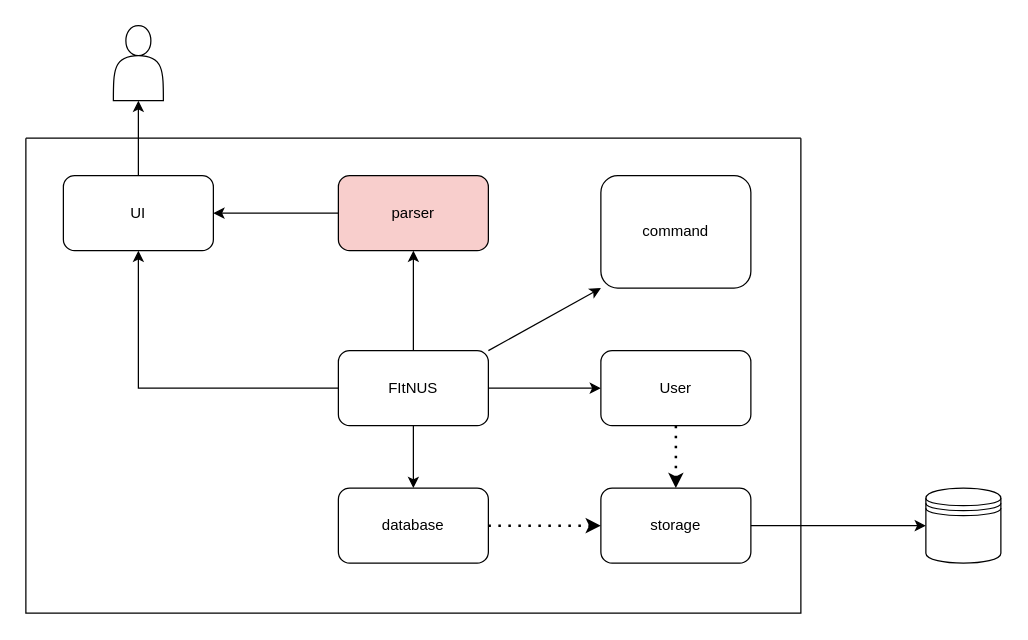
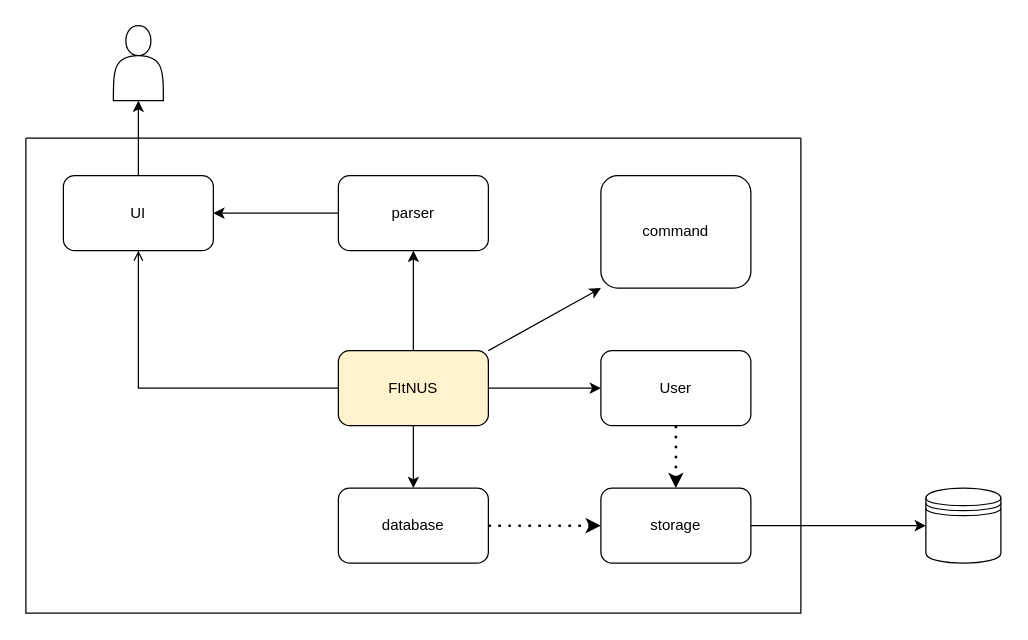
  <mxCell id="0" />
  <mxCell id="1" parent="0" />
  <mxCell id="2" value="" style="swimlane;startSize=0;" vertex="1" parent="1"><mxGeometry x="20" y="110" width="620" height="380" as="geometry" /></mxCell>
  <mxCell id="3" value="UI" style="rounded=1;whiteSpace=wrap;html=1;" vertex="1" parent="2"><mxGeometry x="30" y="30" width="120" height="60" as="geometry" /></mxCell>
  <mxCell id="4" value="database" style="rounded=1;whiteSpace=wrap;html=1;" vertex="1" parent="2"><mxGeometry x="250" y="280" width="120" height="60" as="geometry" /></mxCell>
  <mxCell id="5" style="edgeStyle=orthogonalEdgeStyle;rounded=0;orthogonalLoop=1;jettySize=auto;html=1;entryX=1;entryY=0.5;entryDx=0;entryDy=0;" edge="1" parent="2" source="6" target="3"><mxGeometry relative="1" as="geometry" /></mxCell>
- <mxCell id="6" value="parser" style="rounded=1;whiteSpace=wrap;html=1;fillColor=#f8cecc;" vertex="1" parent="2"><mxGeometry x="250" y="30" width="120" height="60" as="geometry" /></mxCell>
- <mxCell id="7" style="edgeStyle=orthogonalEdgeStyle;rounded=0;orthogonalLoop=1;jettySize=auto;html=1;entryX=0.5;entryY=1;entryDx=0;entryDy=0;" edge="1" parent="2" source="12" target="3"><mxGeometry relative="1" as="geometry" /></mxCell>
+ <mxCell id="6" value="parser" style="rounded=1;whiteSpace=wrap;html=1;" vertex="1" parent="2"><mxGeometry x="250" y="30" width="120" height="60" as="geometry" /></mxCell>
+ <mxCell id="7" style="edgeStyle=orthogonalEdgeStyle;rounded=0;orthogonalLoop=1;jettySize=auto;html=1;entryX=0.5;entryY=1;entryDx=0;entryDy=0;endArrow=open;" edge="1" parent="2" source="12" target="3"><mxGeometry relative="1" as="geometry" /></mxCell>
  <mxCell id="8" style="edgeStyle=orthogonalEdgeStyle;rounded=0;orthogonalLoop=1;jettySize=auto;html=1;entryX=0.5;entryY=1;entryDx=0;entryDy=0;" edge="1" parent="2" source="12" target="6"><mxGeometry relative="1" as="geometry"><Array as="points"><mxPoint x="310" y="120" /><mxPoint x="310" y="120" /></Array></mxGeometry></mxCell>
  <mxCell id="9" style="edgeStyle=none;rounded=0;orthogonalLoop=1;jettySize=auto;html=1;exitX=0.5;exitY=1;exitDx=0;exitDy=0;entryX=0.5;entryY=0;entryDx=0;entryDy=0;" edge="1" parent="2" source="12" target="4"><mxGeometry relative="1" as="geometry" /></mxCell>
  <mxCell id="10" style="edgeStyle=none;rounded=0;orthogonalLoop=1;jettySize=auto;html=1;exitX=1;exitY=0;exitDx=0;exitDy=0;entryX=0;entryY=1;entryDx=0;entryDy=0;" edge="1" parent="2" source="12" target="16"><mxGeometry relative="1" as="geometry" /></mxCell>
  <mxCell id="11" style="edgeStyle=none;rounded=0;orthogonalLoop=1;jettySize=auto;html=1;exitX=1;exitY=0.5;exitDx=0;exitDy=0;entryX=0;entryY=0.5;entryDx=0;entryDy=0;" edge="1" parent="2" source="12" target="18"><mxGeometry relative="1" as="geometry" /></mxCell>
- <mxCell id="12" value="FItNUS" style="rounded=1;whiteSpace=wrap;html=1;" vertex="1" parent="2"><mxGeometry x="250" y="170" width="120" height="60" as="geometry" /></mxCell>
+ <mxCell id="12" value="FItNUS" style="rounded=1;whiteSpace=wrap;html=1;fillColor=#fff2cc;" vertex="1" parent="2"><mxGeometry x="250" y="170" width="120" height="60" as="geometry" /></mxCell>
  <mxCell id="13" value="storage" style="rounded=1;whiteSpace=wrap;html=1;" vertex="1" parent="2"><mxGeometry x="460" y="280" width="120" height="60" as="geometry" /></mxCell>
  <mxCell id="14" value="" style="endArrow=true;dashed=1;html=1;dashPattern=1 3;strokeWidth=2;rounded=0;elbow=vertical;endArrow=classic;exitX=1;exitY=0.5;exitDx=0;exitDy=0;entryX=0;entryY=0.5;entryDx=0;entryDy=0;" edge="1" parent="2" source="4" target="13"><mxGeometry width="50" height="50" relative="1" as="geometry"><mxPoint x="600" y="310" as="sourcePoint" /><mxPoint x="650" y="260" as="targetPoint" /></mxGeometry></mxCell>
  <mxCell id="15" style="edgeStyle=none;rounded=0;orthogonalLoop=1;jettySize=auto;html=1;exitX=0.5;exitY=1;exitDx=0;exitDy=0;" edge="1" parent="2" source="4" target="4"><mxGeometry relative="1" as="geometry" /></mxCell>
  <mxCell id="16" value="command" style="rounded=1;whiteSpace=wrap;html=1;" vertex="1" parent="2"><mxGeometry x="460" y="30" width="120" height="90" as="geometry" /></mxCell>
  <mxCell id="17" style="dashed=1;html=1;dashPattern=1 3;strokeWidth=2;edgeStyle=none;rounded=0;orthogonalLoop=1;jettySize=auto;html=1;entryX=0.5;entryY=0;entryDx=0;entryDy=0;" edge="1" parent="2" source="18" target="13"><mxGeometry relative="1" as="geometry" /></mxCell>
  <mxCell id="18" value="User" style="rounded=1;whiteSpace=wrap;html=1;" vertex="1" parent="2"><mxGeometry x="460" y="170" width="120" height="60" as="geometry" /></mxCell>
  <mxCell id="19" value="" style="shape=datastore;whiteSpace=wrap;html=1;" vertex="1" parent="1"><mxGeometry x="740" y="390" width="60" height="60" as="geometry" /></mxCell>
  <mxCell id="20" style="edgeStyle=none;rounded=0;orthogonalLoop=1;jettySize=auto;html=1;exitX=1;exitY=0.5;exitDx=0;exitDy=0;entryX=0;entryY=0.5;entryDx=0;entryDy=0;" edge="1" parent="1" source="13" target="19"><mxGeometry relative="1" as="geometry" /></mxCell>
  <mxCell id="21" value="" style="shape=actor;whiteSpace=wrap;html=1;" vertex="1" parent="1"><mxGeometry x="90" y="20" width="40" height="60" as="geometry" /></mxCell>
  <mxCell id="22" style="edgeStyle=none;rounded=0;orthogonalLoop=1;jettySize=auto;html=1;exitX=0.5;exitY=0;exitDx=0;exitDy=0;entryX=0.5;entryY=1;entryDx=0;entryDy=0;" edge="1" parent="1" source="3" target="21"><mxGeometry relative="1" as="geometry" /></mxCell>
